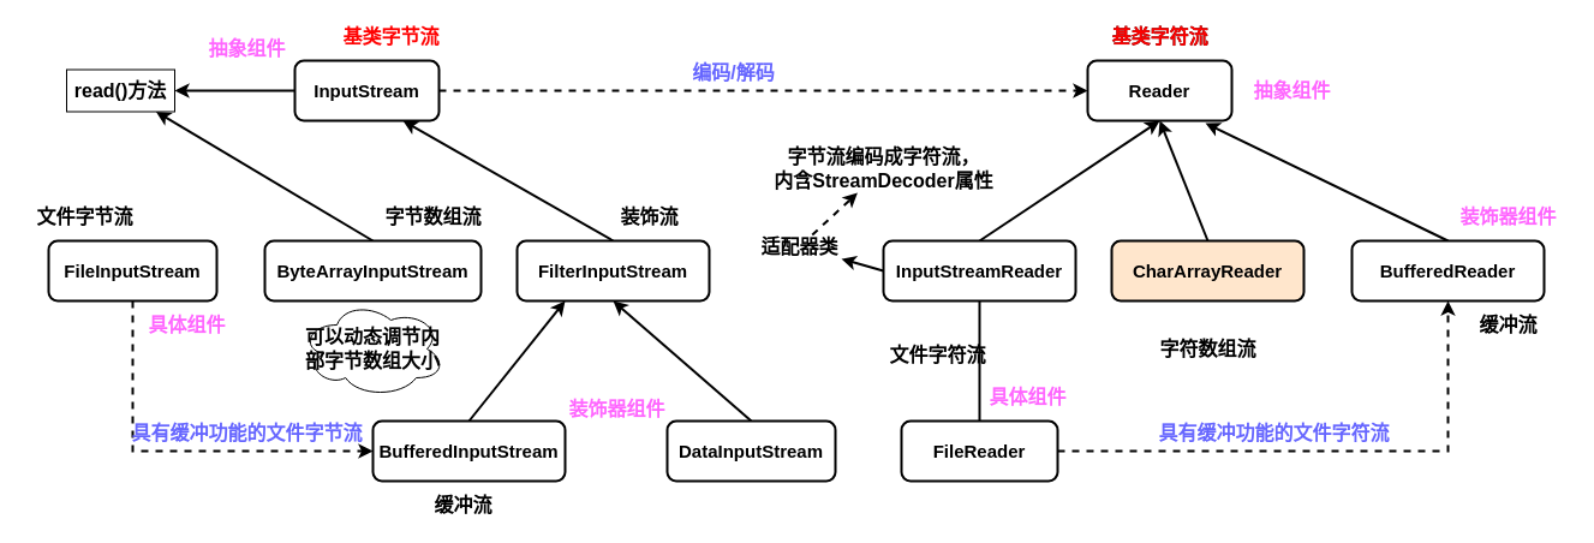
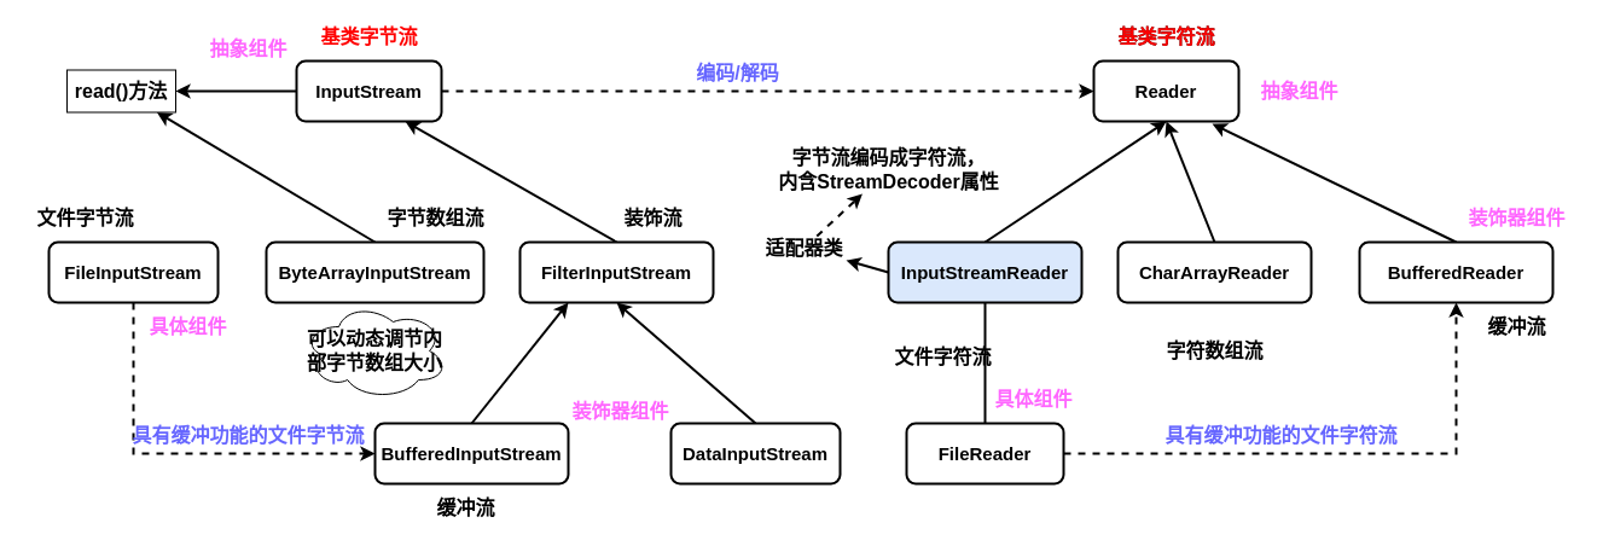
  <mxCell id="0" />
  <mxCell id="1" parent="0" />
  <mxCell id="2" style="edgeStyle=orthogonalEdgeStyle;rounded=0;orthogonalLoop=1;jettySize=auto;html=1;exitX=0.5;exitY=1;exitDx=0;exitDy=0;entryX=0;entryY=0.5;entryDx=0;entryDy=0;strokeWidth=2;fontSize=16;fontColor=#FF66FF;dashed=1;" edge="1" parent="1" source="3" target="22"><mxGeometry relative="1" as="geometry" /></mxCell>
  <mxCell id="3" value="FileInputStream" style="rounded=1;whiteSpace=wrap;html=1;fontStyle=1;fontSize=15;strokeWidth=2;" parent="1" vertex="1"><mxGeometry x="40" y="200" width="140" height="50" as="geometry" /></mxCell>
  <mxCell id="4" style="edgeStyle=orthogonalEdgeStyle;rounded=0;orthogonalLoop=1;jettySize=auto;html=1;exitX=0;exitY=0.5;exitDx=0;exitDy=0;entryX=1;entryY=0.5;entryDx=0;entryDy=0;fontSize=16;strokeWidth=2;" edge="1" parent="1" source="6" target="10"><mxGeometry relative="1" as="geometry" /></mxCell>
  <mxCell id="5" style="edgeStyle=orthogonalEdgeStyle;rounded=0;orthogonalLoop=1;jettySize=auto;html=1;exitX=1;exitY=0.5;exitDx=0;exitDy=0;entryX=0;entryY=0.5;entryDx=0;entryDy=0;dashed=1;strokeWidth=2;fontSize=16;fontColor=#6666FF;" edge="1" parent="1" source="6" target="7"><mxGeometry relative="1" as="geometry" /></mxCell>
  <mxCell id="6" value="InputStream" style="rounded=1;whiteSpace=wrap;html=1;fontStyle=1;fontSize=15;strokeWidth=2;" vertex="1" parent="1"><mxGeometry x="245" y="50" width="120" height="50" as="geometry" /></mxCell>
  <mxCell id="7" value="Reader" style="rounded=1;whiteSpace=wrap;html=1;fontStyle=1;fontSize=15;strokeWidth=2;" vertex="1" parent="1"><mxGeometry x="905" y="50" width="120" height="50" as="geometry" /></mxCell>
- <mxCell id="8" value="基类字节流" style="text;html=1;align=center;verticalAlign=middle;resizable=0;points=[];autosize=1;fontStyle=1;fontSize=16;fontColor=#FF0000;" vertex="1" parent="1"><mxGeometry x="275" y="20" width="100" height="20" as="geometry" /></mxCell>
+ <mxCell id="8" value="基类字节流" style="text;html=1;align=center;verticalAlign=middle;resizable=0;points=[];autosize=1;fontStyle=1;fontSize=16;fontColor=#FF0000;" vertex="1" parent="1"><mxGeometry x="255" y="20" width="100" height="20" as="geometry" /></mxCell>
  <mxCell id="9" value="基类字符流" style="text;html=1;align=center;verticalAlign=middle;resizable=0;points=[];autosize=1;fontStyle=1;fontSize=16;" vertex="1" parent="1"><mxGeometry x="915" y="20" width="100" height="20" as="geometry" /></mxCell>
  <mxCell id="10" value="read()方法" style="rounded=0;whiteSpace=wrap;html=1;fontSize=16;fontStyle=1" vertex="1" parent="1"><mxGeometry x="55" y="57.5" width="90" height="35" as="geometry" /></mxCell>
  <mxCell id="11" value="文件字节流" style="text;html=1;align=center;verticalAlign=middle;resizable=0;points=[];autosize=1;fontSize=16;fontStyle=1" vertex="1" parent="1"><mxGeometry x="20" y="170" width="100" height="20" as="geometry" /></mxCell>
  <mxCell id="12" style="edgeStyle=none;rounded=0;orthogonalLoop=1;jettySize=auto;html=1;exitX=0.5;exitY=0;exitDx=0;exitDy=0;strokeWidth=2;fontSize=16;fontColor=#FF66FF;" edge="1" parent="1" source="13" target="10"><mxGeometry relative="1" as="geometry" /></mxCell>
  <mxCell id="13" value="ByteArrayInputStream" style="rounded=1;whiteSpace=wrap;html=1;fontStyle=1;fontSize=15;strokeWidth=2;" vertex="1" parent="1"><mxGeometry x="220" y="200" width="180" height="50" as="geometry" /></mxCell>
  <mxCell id="14" value="字节数组流" style="text;html=1;align=center;verticalAlign=middle;resizable=0;points=[];autosize=1;fontSize=16;fontStyle=1" vertex="1" parent="1"><mxGeometry x="310" y="170" width="100" height="20" as="geometry" /></mxCell>
  <mxCell id="15" value="可以动态调节内部字节数组大小" style="ellipse;shape=cloud;whiteSpace=wrap;html=1;fontSize=16;fontStyle=1" vertex="1" parent="1"><mxGeometry x="250" y="250" width="120" height="80" as="geometry" /></mxCell>
  <mxCell id="16" style="edgeStyle=none;rounded=0;orthogonalLoop=1;jettySize=auto;html=1;exitX=0.5;exitY=0;exitDx=0;exitDy=0;entryX=0.75;entryY=1;entryDx=0;entryDy=0;strokeWidth=2;fontSize=16;fontColor=#FF66FF;" edge="1" parent="1" source="17" target="6"><mxGeometry relative="1" as="geometry" /></mxCell>
  <mxCell id="17" value="FilterInputStream" style="rounded=1;whiteSpace=wrap;html=1;fontStyle=1;fontSize=15;strokeWidth=2;" vertex="1" parent="1"><mxGeometry x="430" y="200" width="160" height="50" as="geometry" /></mxCell>
  <mxCell id="18" value="装饰流" style="text;html=1;align=center;verticalAlign=middle;resizable=0;points=[];autosize=1;fontSize=16;fontStyle=1" vertex="1" parent="1"><mxGeometry x="510" y="170" width="60" height="20" as="geometry" /></mxCell>
  <mxCell id="19" value="抽象组件" style="text;html=1;align=center;verticalAlign=middle;resizable=0;points=[];autosize=1;fontSize=16;fontStyle=1;fontColor=#FF66FF;" vertex="1" parent="1"><mxGeometry x="165" y="30" width="80" height="20" as="geometry" /></mxCell>
  <mxCell id="20" value="具体组件" style="text;html=1;align=center;verticalAlign=middle;resizable=0;points=[];autosize=1;fontSize=16;fontStyle=1;fontColor=#FF66FF;" vertex="1" parent="1"><mxGeometry x="115" y="260" width="80" height="20" as="geometry" /></mxCell>
  <mxCell id="21" style="edgeStyle=none;rounded=0;orthogonalLoop=1;jettySize=auto;html=1;exitX=0.5;exitY=0;exitDx=0;exitDy=0;entryX=0.25;entryY=1;entryDx=0;entryDy=0;strokeWidth=2;fontSize=16;fontColor=#FF66FF;" edge="1" parent="1" source="22" target="17"><mxGeometry relative="1" as="geometry" /></mxCell>
  <mxCell id="22" value="BufferedInputStream" style="rounded=1;whiteSpace=wrap;html=1;fontStyle=1;fontSize=15;strokeWidth=2;" vertex="1" parent="1"><mxGeometry x="310" y="350" width="160" height="50" as="geometry" /></mxCell>
  <mxCell id="23" style="edgeStyle=none;rounded=0;orthogonalLoop=1;jettySize=auto;html=1;exitX=0.5;exitY=0;exitDx=0;exitDy=0;entryX=0.5;entryY=1;entryDx=0;entryDy=0;strokeWidth=2;fontSize=16;fontColor=#FF66FF;" edge="1" parent="1" source="24" target="17"><mxGeometry relative="1" as="geometry" /></mxCell>
  <mxCell id="24" value="DataInputStream" style="rounded=1;whiteSpace=wrap;html=1;fontStyle=1;fontSize=15;strokeWidth=2;" vertex="1" parent="1"><mxGeometry x="555" y="350" width="140" height="50" as="geometry" /></mxCell>
  <mxCell id="25" value="装饰器组件" style="text;html=1;align=center;verticalAlign=middle;resizable=0;points=[];autosize=1;fontSize=16;fontStyle=1;fontColor=#FF66FF;" vertex="1" parent="1"><mxGeometry x="463" y="330" width="100" height="20" as="geometry" /></mxCell>
  <mxCell id="26" value="缓冲流" style="text;html=1;align=center;verticalAlign=middle;resizable=0;points=[];autosize=1;fontSize=16;fontStyle=1" vertex="1" parent="1"><mxGeometry x="355" y="410" width="60" height="20" as="geometry" /></mxCell>
  <mxCell id="27" value="基类字符流" style="text;html=1;align=center;verticalAlign=middle;resizable=0;points=[];autosize=1;fontStyle=1;fontSize=16;fontColor=#FF0000;" vertex="1" parent="1"><mxGeometry x="915" y="20" width="100" height="20" as="geometry" /></mxCell>
  <mxCell id="28" value="具有缓冲功能的文件字节流" style="text;html=1;align=center;verticalAlign=middle;resizable=0;points=[];autosize=1;fontSize=16;fontColor=#6666FF;fontStyle=1" vertex="1" parent="1"><mxGeometry x="100" y="350" width="210" height="20" as="geometry" /></mxCell>
  <mxCell id="29" value="编码/解码" style="text;html=1;align=center;verticalAlign=middle;resizable=0;points=[];autosize=1;fontSize=16;fontColor=#6666FF;fontStyle=1" vertex="1" parent="1"><mxGeometry x="570" y="50" width="80" height="20" as="geometry" /></mxCell>
  <mxCell id="30" style="rounded=0;orthogonalLoop=1;jettySize=auto;html=1;exitX=0.5;exitY=0;exitDx=0;exitDy=0;entryX=0.5;entryY=1;entryDx=0;entryDy=0;strokeWidth=2;fontSize=16;fontColor=#6666FF;" edge="1" parent="1" source="32" target="7"><mxGeometry relative="1" as="geometry" /></mxCell>
  <mxCell id="31" style="edgeStyle=none;rounded=0;orthogonalLoop=1;jettySize=auto;html=1;exitX=0;exitY=0.5;exitDx=0;exitDy=0;strokeWidth=2;fontSize=16;fontColor=#6666FF;" edge="1" parent="1" source="32" target="34"><mxGeometry relative="1" as="geometry" /></mxCell>
- <mxCell id="32" value="InputStreamReader" style="rounded=1;whiteSpace=wrap;html=1;fontStyle=1;fontSize=15;strokeWidth=2;" vertex="1" parent="1"><mxGeometry x="735" y="200" width="160" height="50" as="geometry" /></mxCell>
+ <mxCell id="32" value="InputStreamReader" style="rounded=1;whiteSpace=wrap;html=1;fontStyle=1;fontSize=15;strokeWidth=2;fillColor=#dae8fc;" vertex="1" parent="1"><mxGeometry x="735" y="200" width="160" height="50" as="geometry" /></mxCell>
  <mxCell id="33" value="" style="rounded=0;orthogonalLoop=1;jettySize=auto;html=1;dashed=1;strokeWidth=2;fontSize=16;fontColor=#6666FF;" edge="1" parent="1" source="34" target="35"><mxGeometry relative="1" as="geometry" /></mxCell>
  <mxCell id="34" value="适配器类" style="text;html=1;align=center;verticalAlign=middle;resizable=0;points=[];autosize=1;fontSize=16;fontStyle=1" vertex="1" parent="1"><mxGeometry x="625" y="195" width="80" height="20" as="geometry" /></mxCell>
  <mxCell id="35" value="字节流编码成字符流，&lt;br&gt;内含StreamDecoder属性" style="text;html=1;align=center;verticalAlign=middle;resizable=0;points=[];autosize=1;fontSize=16;fontStyle=1" vertex="1" parent="1"><mxGeometry x="635" y="120" width="200" height="40" as="geometry" /></mxCell>
  <mxCell id="36" style="edgeStyle=none;rounded=0;orthogonalLoop=1;jettySize=auto;html=1;exitX=0.5;exitY=0;exitDx=0;exitDy=0;entryX=0.5;entryY=1;entryDx=0;entryDy=0;strokeWidth=2;fontSize=16;fontColor=#6666FF;endArrow=none;" edge="1" parent="1" source="38" target="32"><mxGeometry relative="1" as="geometry" /></mxCell>
  <mxCell id="37" style="edgeStyle=orthogonalEdgeStyle;rounded=0;orthogonalLoop=1;jettySize=auto;html=1;exitX=1;exitY=0.5;exitDx=0;exitDy=0;strokeWidth=2;fontSize=16;fontColor=#6666FF;dashed=1;" edge="1" parent="1" source="38" target="44"><mxGeometry relative="1" as="geometry" /></mxCell>
  <mxCell id="38" value="FileReader" style="rounded=1;whiteSpace=wrap;html=1;fontStyle=1;fontSize=15;strokeWidth=2;" vertex="1" parent="1"><mxGeometry x="750" y="350" width="130" height="50" as="geometry" /></mxCell>
  <mxCell id="39" value="文件字符流" style="text;html=1;align=center;verticalAlign=middle;resizable=0;points=[];autosize=1;fontSize=16;fontStyle=1" vertex="1" parent="1"><mxGeometry x="730" y="285" width="100" height="20" as="geometry" /></mxCell>
  <mxCell id="40" style="edgeStyle=none;rounded=0;orthogonalLoop=1;jettySize=auto;html=1;exitX=0.5;exitY=0;exitDx=0;exitDy=0;strokeWidth=2;fontSize=16;fontColor=#6666FF;" edge="1" parent="1" source="41"><mxGeometry relative="1" as="geometry"><mxPoint x="965" y="100" as="targetPoint" /></mxGeometry></mxCell>
- <mxCell id="41" value="CharArrayReader" style="rounded=1;whiteSpace=wrap;html=1;fontStyle=1;fontSize=15;strokeWidth=2;fillColor=#ffe6cc;" vertex="1" parent="1"><mxGeometry x="925" y="200" width="160" height="50" as="geometry" /></mxCell>
+ <mxCell id="41" value="CharArrayReader" style="rounded=1;whiteSpace=wrap;html=1;fontStyle=1;fontSize=15;strokeWidth=2;" vertex="1" parent="1"><mxGeometry x="925" y="200" width="160" height="50" as="geometry" /></mxCell>
  <mxCell id="42" value="字符数组流" style="text;html=1;align=center;verticalAlign=middle;resizable=0;points=[];autosize=1;fontSize=16;fontStyle=1" vertex="1" parent="1"><mxGeometry x="955" y="280" width="100" height="20" as="geometry" /></mxCell>
  <mxCell id="43" style="edgeStyle=none;rounded=0;orthogonalLoop=1;jettySize=auto;html=1;exitX=0.5;exitY=0;exitDx=0;exitDy=0;entryX=0.817;entryY=1.04;entryDx=0;entryDy=0;entryPerimeter=0;strokeWidth=2;fontSize=16;fontColor=#6666FF;" edge="1" parent="1" source="44" target="7"><mxGeometry relative="1" as="geometry" /></mxCell>
  <mxCell id="44" value="BufferedReader" style="rounded=1;whiteSpace=wrap;html=1;fontStyle=1;fontSize=15;strokeWidth=2;" vertex="1" parent="1"><mxGeometry x="1125" y="200" width="160" height="50" as="geometry" /></mxCell>
  <mxCell id="45" value="缓冲流" style="text;html=1;align=center;verticalAlign=middle;resizable=0;points=[];autosize=1;fontSize=16;fontStyle=1" vertex="1" parent="1"><mxGeometry x="1225" y="260" width="60" height="20" as="geometry" /></mxCell>
  <mxCell id="46" value="装饰器组件" style="text;html=1;align=center;verticalAlign=middle;resizable=0;points=[];autosize=1;fontSize=16;fontStyle=1;fontColor=#FF66FF;" vertex="1" parent="1"><mxGeometry x="1205" y="170" width="100" height="20" as="geometry" /></mxCell>
  <mxCell id="47" value="具有缓冲功能的文件字符流" style="text;html=1;align=center;verticalAlign=middle;resizable=0;points=[];autosize=1;fontSize=16;fontColor=#6666FF;fontStyle=1" vertex="1" parent="1"><mxGeometry x="955" y="350" width="210" height="20" as="geometry" /></mxCell>
  <mxCell id="48" value="抽象组件" style="text;html=1;align=center;verticalAlign=middle;resizable=0;points=[];autosize=1;fontSize=16;fontStyle=1;fontColor=#FF66FF;" vertex="1" parent="1"><mxGeometry x="1035" y="65" width="80" height="20" as="geometry" /></mxCell>
  <mxCell id="49" value="具体组件" style="text;html=1;align=center;verticalAlign=middle;resizable=0;points=[];autosize=1;fontSize=16;fontStyle=1;fontColor=#FF66FF;" vertex="1" parent="1"><mxGeometry x="815" y="320" width="80" height="20" as="geometry" /></mxCell>
